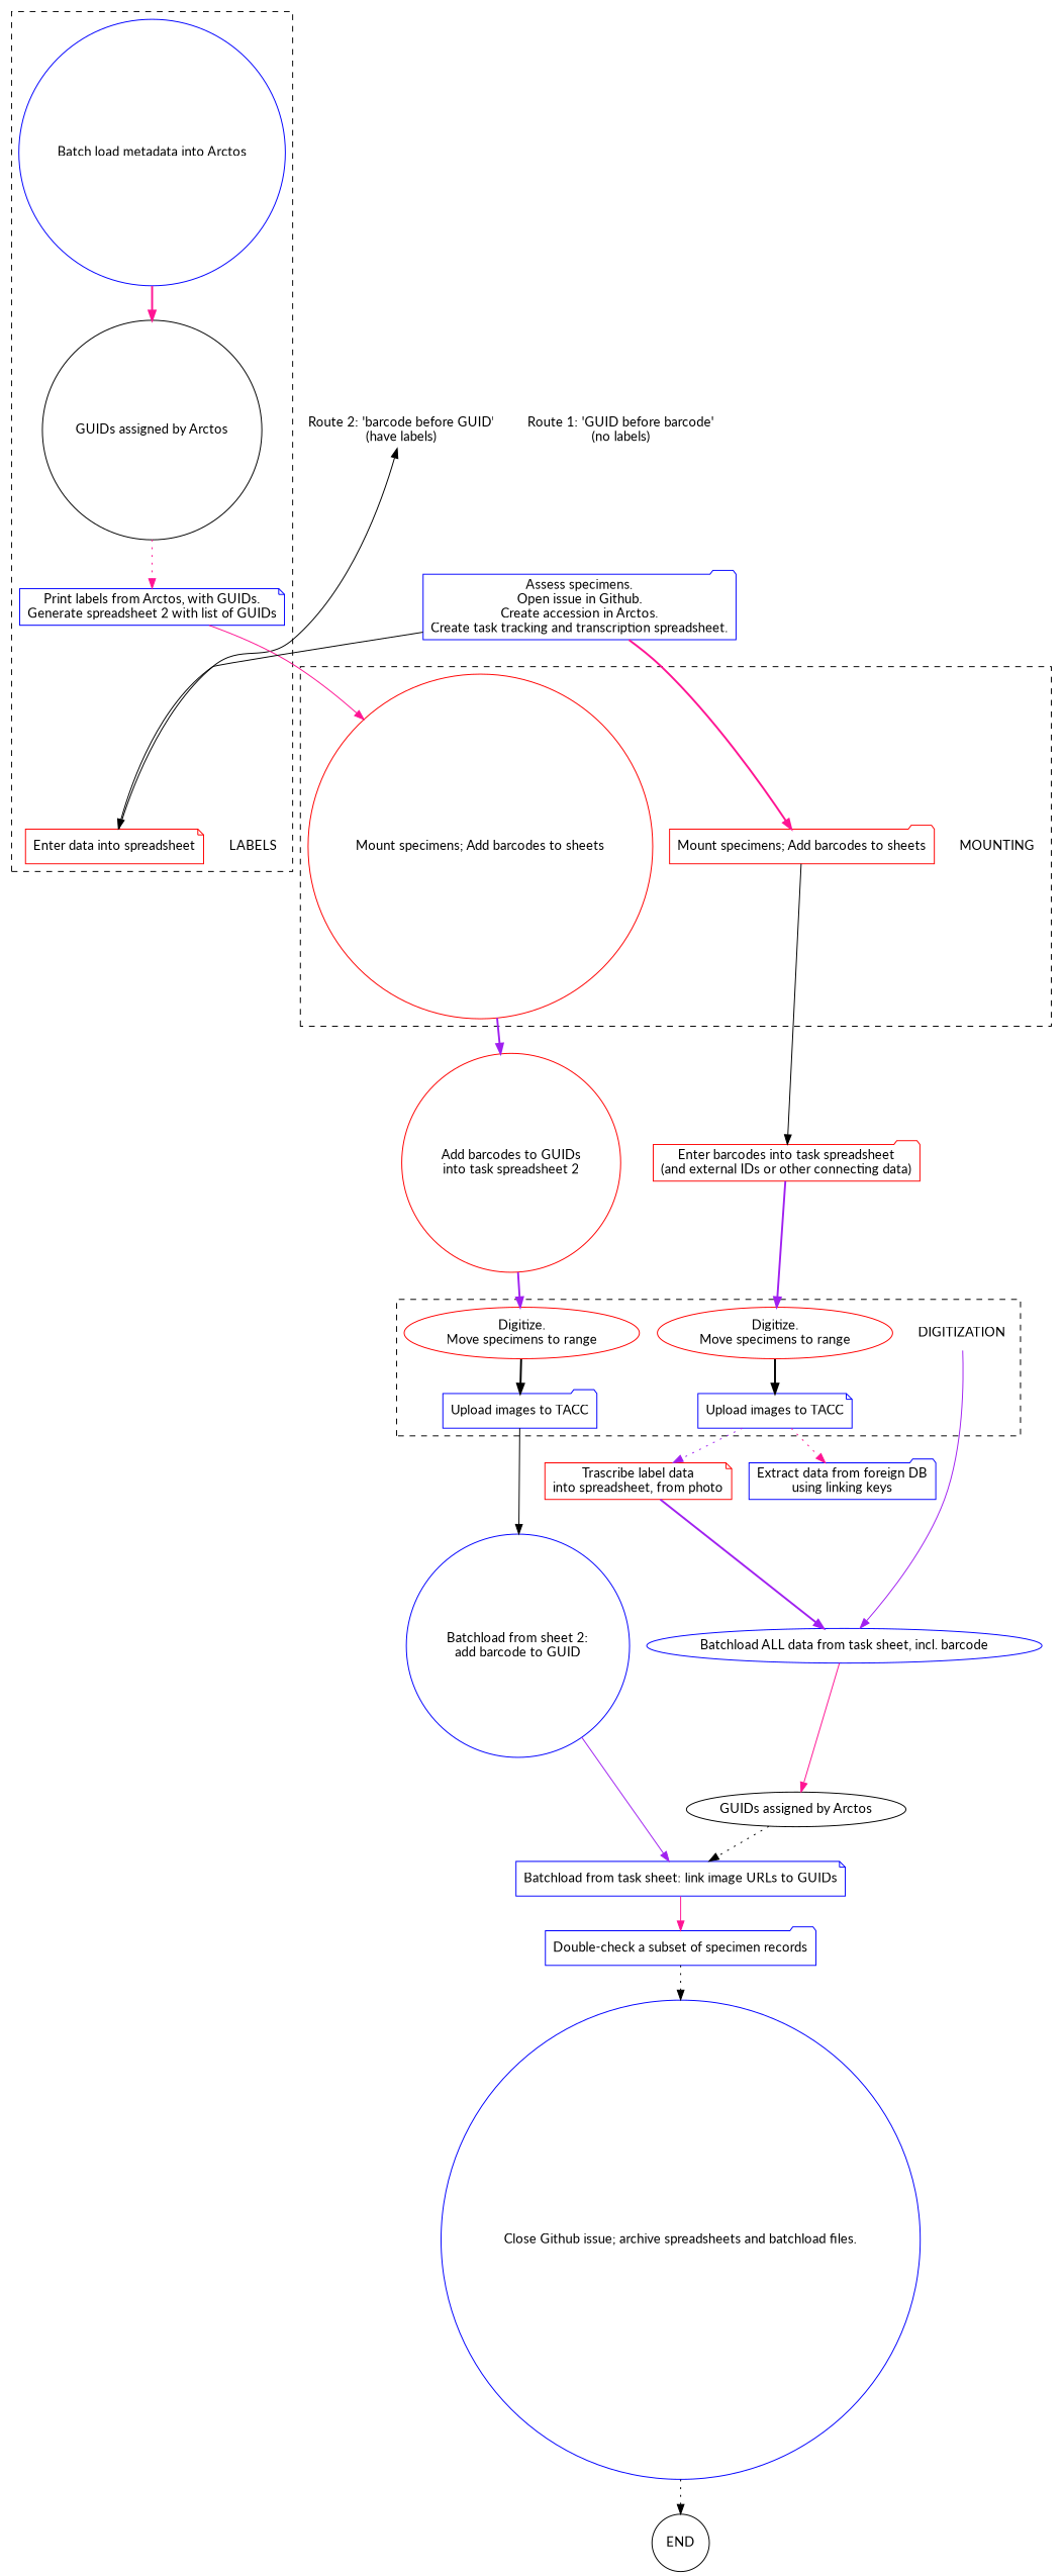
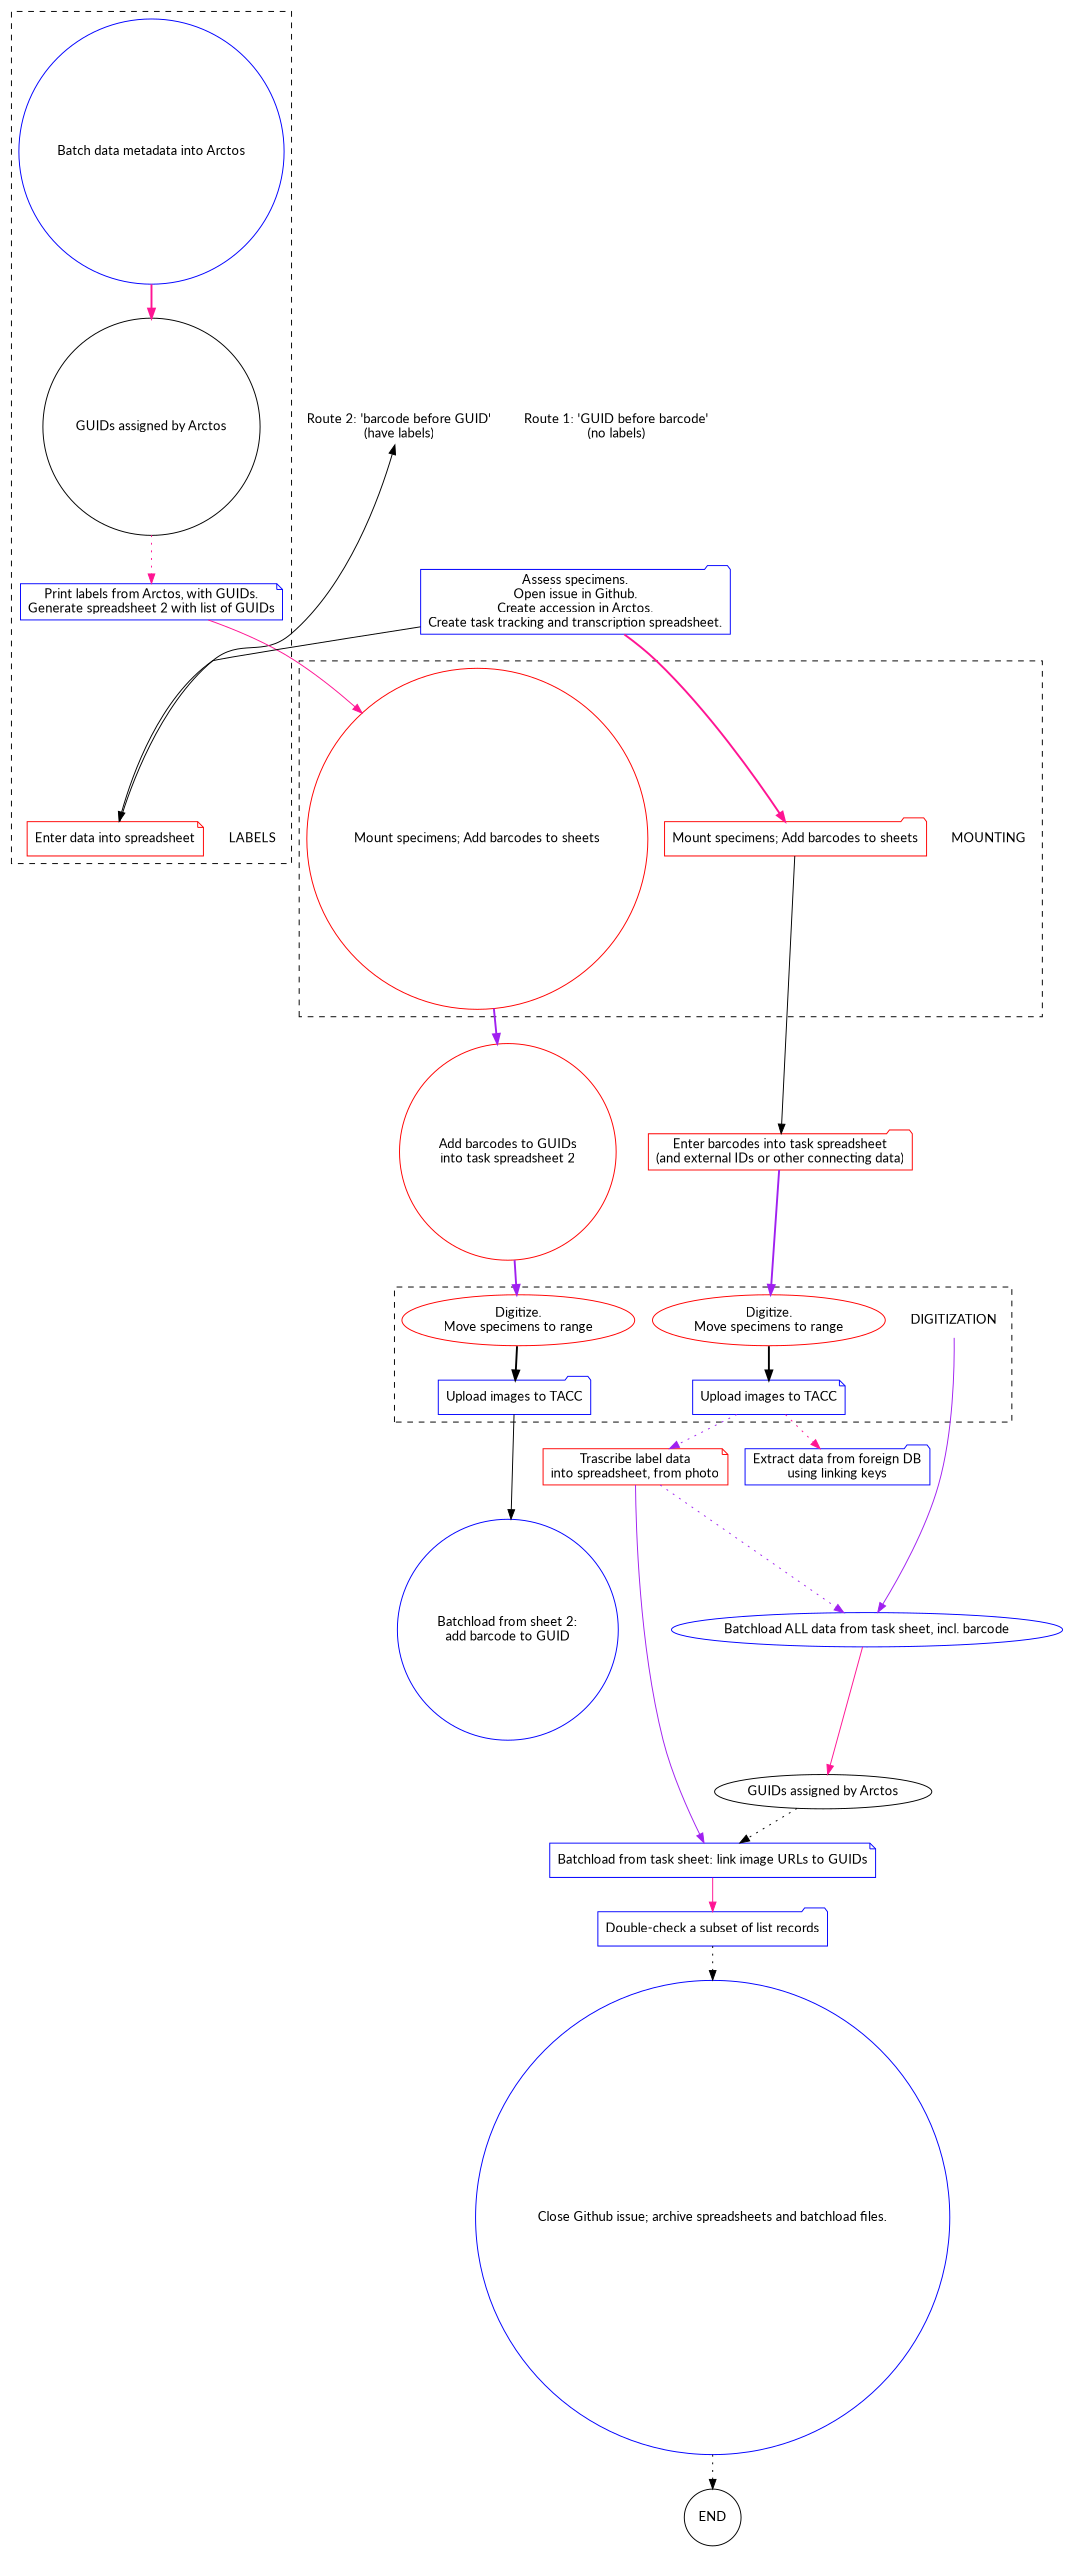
  digraph {
    fontname=Lato
    newrank=true
    ranksep=0.5
    node [fontname=Lato shape=circle color=blue]
    edge [fontname=Lato style=solid color=black]
    n1 [label="Route 1: 'GUID before barcode'\n(no labels)" shape=plaintext color=""]
    n2 [label="Route 2: 'barcode before GUID'\n(have labels)" shape=plaintext color=""]
    LABELS [shape=plaintext color=""]
    n4 [color=red label="Enter data into spreadsheet" shape=note]
-   n5 [label="Batch load metadata into Arctos"]
+   n5 [label="Batch data metadata into Arctos"]
    n6 [label="GUIDs assigned by Arctos" color=""]
    n7 [label="Print labels from Arctos, with GUIDs.\nGenerate spreadsheet 2 with list of GUIDs" shape=note]
    n8 [color=red label="Trascribe label data\ninto spreadsheet, from photo" shape=note]
    n9 [label="Extract data from foreign DB\nusing linking keys" shape=folder]
    n10 [color=red label="Mount specimens; Add barcodes to sheets"]
    n11 [color=red label="Mount specimens; Add barcodes to sheets" shape=folder]
    MOUNTING [shape=plaintext color=""]
    n13 [color=red label="Add barcodes to GUIDs\ninto task spreadsheet 2"]
    n14 [color=red label="Enter barcodes into task spreadsheet\n(and external IDs or other connecting data)" shape=folder]
    DIGITIZATION [shape=plaintext color=""]
    n16 [color=red label="Digitize.\nMove specimens to range" shape=ellipse]
    n17 [color=red label="Digitize.\nMove specimens to range" shape=ellipse]
    n18 [label="Upload images to TACC" shape=folder]
    n19 [label="Upload images to TACC" shape=note]
    n20 [label="Batchload from sheet 2:\nadd barcode to GUID"]
    n21 [label="Batchload ALL data from task sheet, incl. barcode" shape=ellipse]
    n22 [label="Assess specimens.\nOpen issue in Github.\nCreate accession in Arctos.\nCreate task tracking and transcription spreadsheet." shape=folder]
    n23 [label="Batchload from task sheet: link image URLs to GUIDs" shape=note]
    n24 [label="GUIDs assigned by Arctos" shape=ellipse color=""]
-   n25 [label="Double-check a subset of specimen records" shape=folder]
+   n25 [label="Double-check a subset of list records" shape=folder]
    n26 [label="Close Github issue; archive spreadsheets and batchload files."]
    END [color=""]
    subgraph sub_1 {
      rank=same
      n1
      n2
    }
    subgraph cluster_2 {
      style=dashed
      n5
      n6
      n7
      subgraph sub_3 {
        rank=same
        style=dashed
        LABELS
        n4
      }
    }
    subgraph sub_4 {
      rank=same
      n8
      n9
    }
    subgraph cluster_5 {
      rank=same
      style=dashed
      n10
      n11
      MOUNTING
    }
    subgraph sub_6 {
      rank=same
      n13
      n14
    }
    subgraph cluster_7 {
      style=dashed
      subgraph sub_8 {
        rank=same
        style=dashed
        DIGITIZATION
        n16
        n17
      }
      subgraph sub_9 {
        rank=same
        style=dashed
        n18
        n19
      }
    }
    subgraph sub_10 {
      rank=same
      n20
      n21
    }
    n1 -> n22 [style=invis color=""]
    n2 -> n22 [style=invis color=""]
    n4 -> n2
    n5 -> n6 [color=deeppink style=bold]
    n6 -> n7 [color=deeppink style=dotted]
    n7 -> n10 [color=deeppink]
-   n8 -> n21 [color=purple style=bold]
+   n8 -> n21 [color=purple style=dotted]
    n10 -> n13 [color=purple style=bold]
    n11 -> MOUNTING [style=invis color=""]
    n11 -> n14
    n13 -> n16 [color=purple style=bold]
    n14 -> n17 [color=purple style=bold]
    DIGITIZATION -> n21 [color=purple]
    n16 -> n18 [style=bold]
    n17 -> n19 [style=bold]
    n18 -> n20
    n19 -> n8 [color=purple style=dotted]
    n19 -> n9 [color=deeppink style=dotted]
-   n20 -> n23 [color=purple]
+   n8 -> n23 [color=purple]
    n21 -> n24 [color=deeppink]
    n22 -> n4
    n22 -> n11 [color=deeppink style=bold]
    n23 -> n25 [color=deeppink]
    n24 -> n23 [style=dotted]
    n25 -> n26 [style=dotted]
    n26 -> END [style=dotted]
  }
